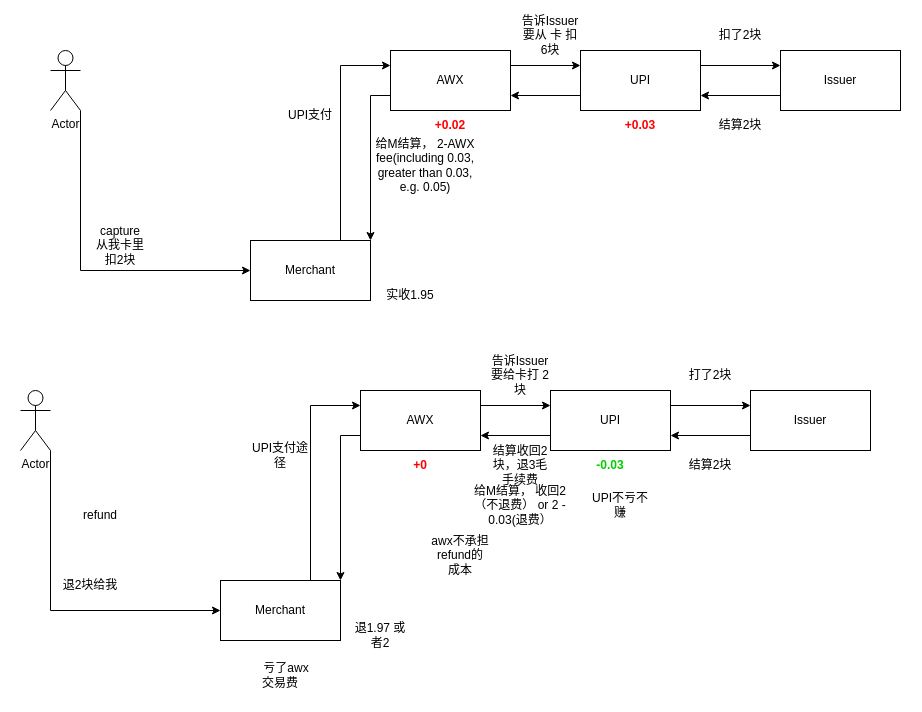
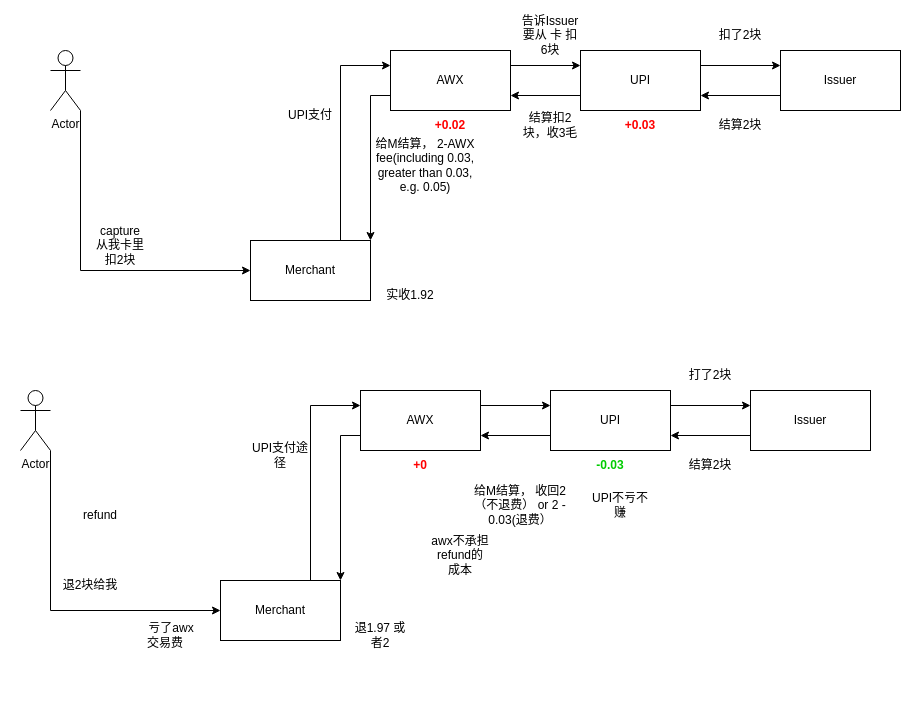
  <mxCell id="0" />
  <mxCell id="1" parent="0" />
  <mxCell id="2" style="edgeStyle=orthogonalEdgeStyle;rounded=0;orthogonalLoop=1;jettySize=auto;html=1;exitX=1;exitY=1;exitDx=0;exitDy=0;exitPerimeter=0;entryX=0;entryY=0.5;entryDx=0;entryDy=0;" edge="1" parent="1" source="3" target="5"><mxGeometry relative="1" as="geometry" /></mxCell>
  <mxCell id="3" value="Actor" style="shape=umlActor;verticalLabelPosition=bottom;verticalAlign=top;html=1;outlineConnect=0;" vertex="1" parent="1"><mxGeometry x="50" y="50" width="30" height="60" as="geometry" /></mxCell>
  <mxCell id="4" style="edgeStyle=orthogonalEdgeStyle;rounded=0;orthogonalLoop=1;jettySize=auto;html=1;exitX=0.75;exitY=0;exitDx=0;exitDy=0;entryX=0;entryY=0.25;entryDx=0;entryDy=0;" edge="1" parent="1" source="5" target="8"><mxGeometry relative="1" as="geometry" /></mxCell>
  <mxCell id="5" value="Merchant" style="rounded=0;whiteSpace=wrap;html=1;" vertex="1" parent="1"><mxGeometry x="250" y="240" width="120" height="60" as="geometry" /></mxCell>
  <mxCell id="6" style="edgeStyle=orthogonalEdgeStyle;rounded=0;orthogonalLoop=1;jettySize=auto;html=1;exitX=1;exitY=0.25;exitDx=0;exitDy=0;entryX=0;entryY=0.25;entryDx=0;entryDy=0;" edge="1" parent="1" source="8" target="11"><mxGeometry relative="1" as="geometry" /></mxCell>
  <mxCell id="7" style="edgeStyle=orthogonalEdgeStyle;rounded=0;orthogonalLoop=1;jettySize=auto;html=1;exitX=0;exitY=0.75;exitDx=0;exitDy=0;entryX=1;entryY=0;entryDx=0;entryDy=0;" edge="1" parent="1" source="8" target="5"><mxGeometry relative="1" as="geometry" /></mxCell>
  <mxCell id="8" value="AWX" style="rounded=0;whiteSpace=wrap;html=1;" vertex="1" parent="1"><mxGeometry x="390" y="50" width="120" height="60" as="geometry" /></mxCell>
  <mxCell id="9" style="edgeStyle=orthogonalEdgeStyle;rounded=0;orthogonalLoop=1;jettySize=auto;html=1;exitX=0;exitY=0.75;exitDx=0;exitDy=0;entryX=1;entryY=0.75;entryDx=0;entryDy=0;" edge="1" parent="1" source="11" target="8"><mxGeometry relative="1" as="geometry" /></mxCell>
  <mxCell id="10" style="edgeStyle=orthogonalEdgeStyle;rounded=0;orthogonalLoop=1;jettySize=auto;html=1;exitX=1;exitY=0.25;exitDx=0;exitDy=0;entryX=0;entryY=0.25;entryDx=0;entryDy=0;" edge="1" parent="1" source="11" target="18"><mxGeometry relative="1" as="geometry" /></mxCell>
  <mxCell id="11" value="UPI" style="rounded=0;whiteSpace=wrap;html=1;" vertex="1" parent="1"><mxGeometry x="580" y="50" width="120" height="60" as="geometry" /></mxCell>
  <mxCell id="12" value="capture&lt;br&gt;从我卡里扣2块" style="text;html=1;strokeColor=none;fillColor=none;align=center;verticalAlign=middle;whiteSpace=wrap;rounded=0;" vertex="1" parent="1"><mxGeometry x="90" y="230" width="60" height="30" as="geometry" /></mxCell>
  <mxCell id="13" value="UPI支付" style="text;html=1;strokeColor=none;fillColor=none;align=center;verticalAlign=middle;whiteSpace=wrap;rounded=0;" vertex="1" parent="1"><mxGeometry x="280" y="100" width="60" height="30" as="geometry" /></mxCell>
  <mxCell id="14" value="告诉Issuer 要从 卡 扣 6块" style="text;html=1;strokeColor=none;fillColor=none;align=center;verticalAlign=middle;whiteSpace=wrap;rounded=0;" vertex="1" parent="1"><mxGeometry x="520" y="20" width="60" height="30" as="geometry" /></mxCell>
+ <mxCell id="15" value="结算扣2块，收3毛" style="text;html=1;strokeColor=none;fillColor=none;align=center;verticalAlign=middle;whiteSpace=wrap;rounded=0;" vertex="1" parent="1"><mxGeometry x="520" y="110" width="60" height="30" as="geometry" /></mxCell>
  <mxCell id="16" value="给M结算， 2-AWX fee(including 0.03, greater than 0.03, e.g. 0.05)" style="text;html=1;strokeColor=none;fillColor=none;align=center;verticalAlign=middle;whiteSpace=wrap;rounded=0;" vertex="1" parent="1"><mxGeometry x="370" y="150" width="110" height="30" as="geometry" /></mxCell>
  <mxCell id="17" style="edgeStyle=orthogonalEdgeStyle;rounded=0;orthogonalLoop=1;jettySize=auto;html=1;exitX=0;exitY=0.75;exitDx=0;exitDy=0;entryX=1;entryY=0.75;entryDx=0;entryDy=0;" edge="1" parent="1" source="18" target="11"><mxGeometry relative="1" as="geometry" /></mxCell>
  <mxCell id="18" value="Issuer" style="rounded=0;whiteSpace=wrap;html=1;" vertex="1" parent="1"><mxGeometry x="780" y="50" width="120" height="60" as="geometry" /></mxCell>
  <mxCell id="19" value="扣了2块" style="text;html=1;strokeColor=none;fillColor=none;align=center;verticalAlign=middle;whiteSpace=wrap;rounded=0;" vertex="1" parent="1"><mxGeometry x="710" y="20" width="60" height="30" as="geometry" /></mxCell>
  <mxCell id="20" value="结算2块" style="text;html=1;strokeColor=none;fillColor=none;align=center;verticalAlign=middle;whiteSpace=wrap;rounded=0;" vertex="1" parent="1"><mxGeometry x="710" y="110" width="60" height="30" as="geometry" /></mxCell>
- <mxCell id="21" value="实收1.95" style="text;html=1;strokeColor=none;fillColor=none;align=center;verticalAlign=middle;whiteSpace=wrap;rounded=0;" vertex="1" parent="1"><mxGeometry x="380" y="280" width="60" height="30" as="geometry" /></mxCell>
+ <mxCell id="21" value="实收1.92" style="text;html=1;strokeColor=none;fillColor=none;align=center;verticalAlign=middle;whiteSpace=wrap;rounded=0;" vertex="1" parent="1"><mxGeometry x="380" y="280" width="60" height="30" as="geometry" /></mxCell>
  <mxCell id="22" value="&lt;b&gt;&lt;font color=&quot;#ff0000&quot;&gt;+0.02&lt;/font&gt;&lt;/b&gt;" style="text;html=1;strokeColor=none;fillColor=none;align=center;verticalAlign=middle;whiteSpace=wrap;rounded=0;" vertex="1" parent="1"><mxGeometry x="420" y="110" width="60" height="30" as="geometry" /></mxCell>
  <mxCell id="23" value="&lt;b&gt;&lt;font color=&quot;#ff0000&quot;&gt;+0.03&lt;/font&gt;&lt;/b&gt;" style="text;html=1;strokeColor=none;fillColor=none;align=center;verticalAlign=middle;whiteSpace=wrap;rounded=0;" vertex="1" parent="1"><mxGeometry x="610" y="110" width="60" height="30" as="geometry" /></mxCell>
  <mxCell id="24" style="edgeStyle=orthogonalEdgeStyle;rounded=0;orthogonalLoop=1;jettySize=auto;html=1;exitX=1;exitY=1;exitDx=0;exitDy=0;exitPerimeter=0;entryX=0;entryY=0.5;entryDx=0;entryDy=0;" edge="1" parent="1" source="25" target="27"><mxGeometry relative="1" as="geometry" /></mxCell>
  <mxCell id="25" value="Actor" style="shape=umlActor;verticalLabelPosition=bottom;verticalAlign=top;html=1;outlineConnect=0;" vertex="1" parent="1"><mxGeometry x="20" y="390" width="30" height="60" as="geometry" /></mxCell>
  <mxCell id="26" style="edgeStyle=orthogonalEdgeStyle;rounded=0;orthogonalLoop=1;jettySize=auto;html=1;exitX=0.75;exitY=0;exitDx=0;exitDy=0;entryX=0;entryY=0.25;entryDx=0;entryDy=0;" edge="1" parent="1" source="27" target="30"><mxGeometry relative="1" as="geometry" /></mxCell>
  <mxCell id="27" value="Merchant" style="rounded=0;whiteSpace=wrap;html=1;" vertex="1" parent="1"><mxGeometry x="220" y="580" width="120" height="60" as="geometry" /></mxCell>
  <mxCell id="28" style="edgeStyle=orthogonalEdgeStyle;rounded=0;orthogonalLoop=1;jettySize=auto;html=1;exitX=1;exitY=0.25;exitDx=0;exitDy=0;entryX=0;entryY=0.25;entryDx=0;entryDy=0;" edge="1" parent="1" source="30" target="33"><mxGeometry relative="1" as="geometry" /></mxCell>
  <mxCell id="29" style="edgeStyle=orthogonalEdgeStyle;rounded=0;orthogonalLoop=1;jettySize=auto;html=1;exitX=0;exitY=0.75;exitDx=0;exitDy=0;entryX=1;entryY=0;entryDx=0;entryDy=0;" edge="1" parent="1" source="30" target="27"><mxGeometry relative="1" as="geometry" /></mxCell>
  <mxCell id="30" value="AWX" style="rounded=0;whiteSpace=wrap;html=1;" vertex="1" parent="1"><mxGeometry x="360" y="390" width="120" height="60" as="geometry" /></mxCell>
  <mxCell id="31" style="edgeStyle=orthogonalEdgeStyle;rounded=0;orthogonalLoop=1;jettySize=auto;html=1;exitX=0;exitY=0.75;exitDx=0;exitDy=0;entryX=1;entryY=0.75;entryDx=0;entryDy=0;" edge="1" parent="1" source="33" target="30"><mxGeometry relative="1" as="geometry" /></mxCell>
  <mxCell id="32" style="edgeStyle=orthogonalEdgeStyle;rounded=0;orthogonalLoop=1;jettySize=auto;html=1;exitX=1;exitY=0.25;exitDx=0;exitDy=0;entryX=0;entryY=0.25;entryDx=0;entryDy=0;" edge="1" parent="1" source="33" target="40"><mxGeometry relative="1" as="geometry" /></mxCell>
  <mxCell id="33" value="UPI" style="rounded=0;whiteSpace=wrap;html=1;" vertex="1" parent="1"><mxGeometry x="550" y="390" width="120" height="60" as="geometry" /></mxCell>
  <mxCell id="34" value="退2块给我" style="text;html=1;strokeColor=none;fillColor=none;align=center;verticalAlign=middle;whiteSpace=wrap;rounded=0;" vertex="1" parent="1"><mxGeometry x="60" y="570" width="60" height="30" as="geometry" /></mxCell>
  <mxCell id="35" value="UPI支付途径" style="text;html=1;strokeColor=none;fillColor=none;align=center;verticalAlign=middle;whiteSpace=wrap;rounded=0;" vertex="1" parent="1"><mxGeometry x="250" y="440" width="60" height="30" as="geometry" /></mxCell>
- <mxCell id="36" value="告诉Issuer 要给卡打 2块" style="text;html=1;strokeColor=none;fillColor=none;align=center;verticalAlign=middle;whiteSpace=wrap;rounded=0;" vertex="1" parent="1"><mxGeometry x="490" y="360" width="60" height="30" as="geometry" /></mxCell>
- <mxCell id="37" value="结算收回2块，退3毛手续费" style="text;html=1;strokeColor=none;fillColor=none;align=center;verticalAlign=middle;whiteSpace=wrap;rounded=0;" vertex="1" parent="1"><mxGeometry x="490" y="450" width="60" height="30" as="geometry" /></mxCell>
  <mxCell id="38" value="给M结算， 收回2（不退费） or 2 - 0.03(退费）" style="text;html=1;strokeColor=none;fillColor=none;align=center;verticalAlign=middle;whiteSpace=wrap;rounded=0;" vertex="1" parent="1"><mxGeometry x="465" y="490" width="110" height="30" as="geometry" /></mxCell>
  <mxCell id="39" style="edgeStyle=orthogonalEdgeStyle;rounded=0;orthogonalLoop=1;jettySize=auto;html=1;exitX=0;exitY=0.75;exitDx=0;exitDy=0;entryX=1;entryY=0.75;entryDx=0;entryDy=0;" edge="1" parent="1" source="40" target="33"><mxGeometry relative="1" as="geometry" /></mxCell>
  <mxCell id="40" value="Issuer" style="rounded=0;whiteSpace=wrap;html=1;" vertex="1" parent="1"><mxGeometry x="750" y="390" width="120" height="60" as="geometry" /></mxCell>
  <mxCell id="41" value="打了2块" style="text;html=1;strokeColor=none;fillColor=none;align=center;verticalAlign=middle;whiteSpace=wrap;rounded=0;" vertex="1" parent="1"><mxGeometry x="680" y="360" width="60" height="30" as="geometry" /></mxCell>
  <mxCell id="42" value="结算2块" style="text;html=1;strokeColor=none;fillColor=none;align=center;verticalAlign=middle;whiteSpace=wrap;rounded=0;" vertex="1" parent="1"><mxGeometry x="680" y="450" width="60" height="30" as="geometry" /></mxCell>
  <mxCell id="43" value="退1.97 或者2" style="text;html=1;strokeColor=none;fillColor=none;align=center;verticalAlign=middle;whiteSpace=wrap;rounded=0;" vertex="1" parent="1"><mxGeometry x="350" y="620" width="60" height="30" as="geometry" /></mxCell>
  <mxCell id="44" value="&lt;b&gt;&lt;font color=&quot;#ff0000&quot;&gt;+0&lt;/font&gt;&lt;/b&gt;" style="text;html=1;strokeColor=none;fillColor=none;align=center;verticalAlign=middle;whiteSpace=wrap;rounded=0;" vertex="1" parent="1"><mxGeometry x="390" y="450" width="60" height="30" as="geometry" /></mxCell>
  <mxCell id="45" value="&lt;b&gt;&lt;font&gt;-0.03&lt;/font&gt;&lt;/b&gt;" style="text;html=1;strokeColor=none;fillColor=none;align=center;verticalAlign=middle;whiteSpace=wrap;rounded=0;fontColor=#00CC00;" vertex="1" parent="1"><mxGeometry x="580" y="450" width="60" height="30" as="geometry" /></mxCell>
  <mxCell id="46" value="refund" style="text;html=1;strokeColor=none;fillColor=none;align=center;verticalAlign=middle;whiteSpace=wrap;rounded=0;" vertex="1" parent="1"><mxGeometry x="70" y="500" width="60" height="30" as="geometry" /></mxCell>
  <mxCell id="47" value="UPI不亏不赚" style="text;html=1;strokeColor=none;fillColor=none;align=center;verticalAlign=middle;whiteSpace=wrap;rounded=0;" vertex="1" parent="1"><mxGeometry x="590" y="490" width="60" height="30" as="geometry" /></mxCell>
- <mxCell id="48" value="　亏了awx交易费" style="text;html=1;strokeColor=none;fillColor=none;align=center;verticalAlign=middle;whiteSpace=wrap;rounded=0;" vertex="1" parent="1"><mxGeometry x="250" y="660" width="60" height="30" as="geometry" /></mxCell>
+ <mxCell id="48" value="　亏了awx交易费" style="text;html=1;strokeColor=none;fillColor=none;align=center;verticalAlign=middle;whiteSpace=wrap;rounded=0;" vertex="1" parent="1"><mxGeometry x="135" y="620" width="60" height="30" as="geometry" /></mxCell>
  <mxCell id="49" value="awx不承担refund的成本" style="text;html=1;strokeColor=none;fillColor=none;align=center;verticalAlign=middle;whiteSpace=wrap;rounded=0;" vertex="1" parent="1"><mxGeometry x="430" y="540" width="60" height="30" as="geometry" /></mxCell>
